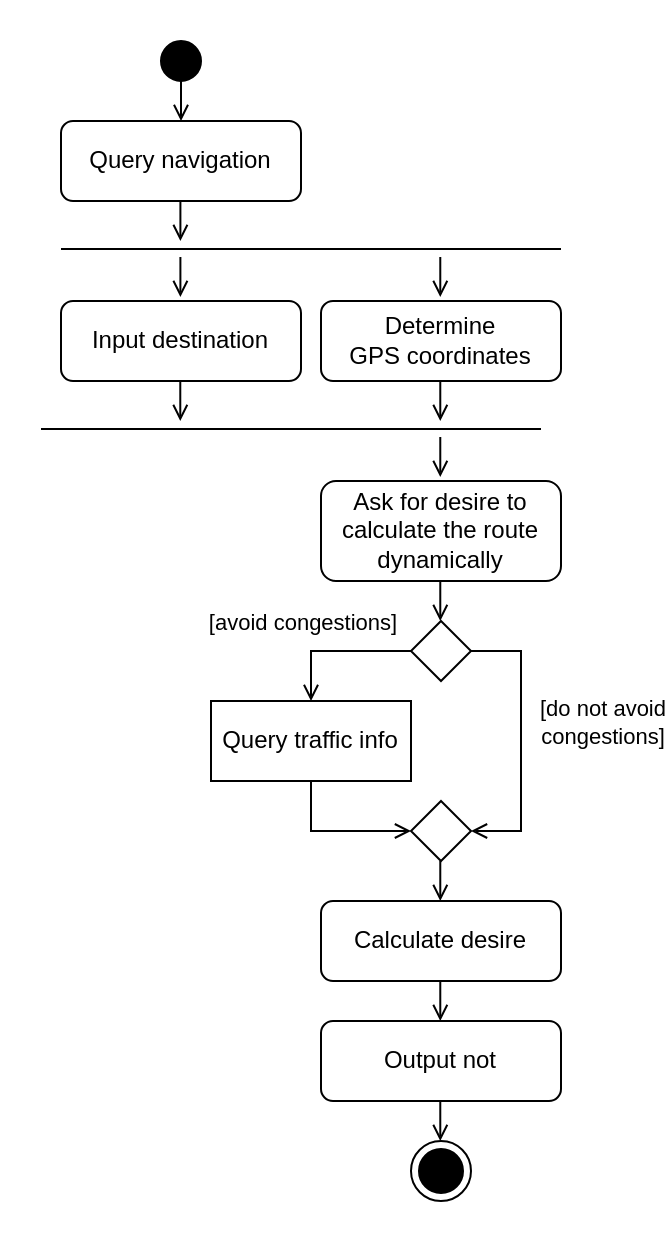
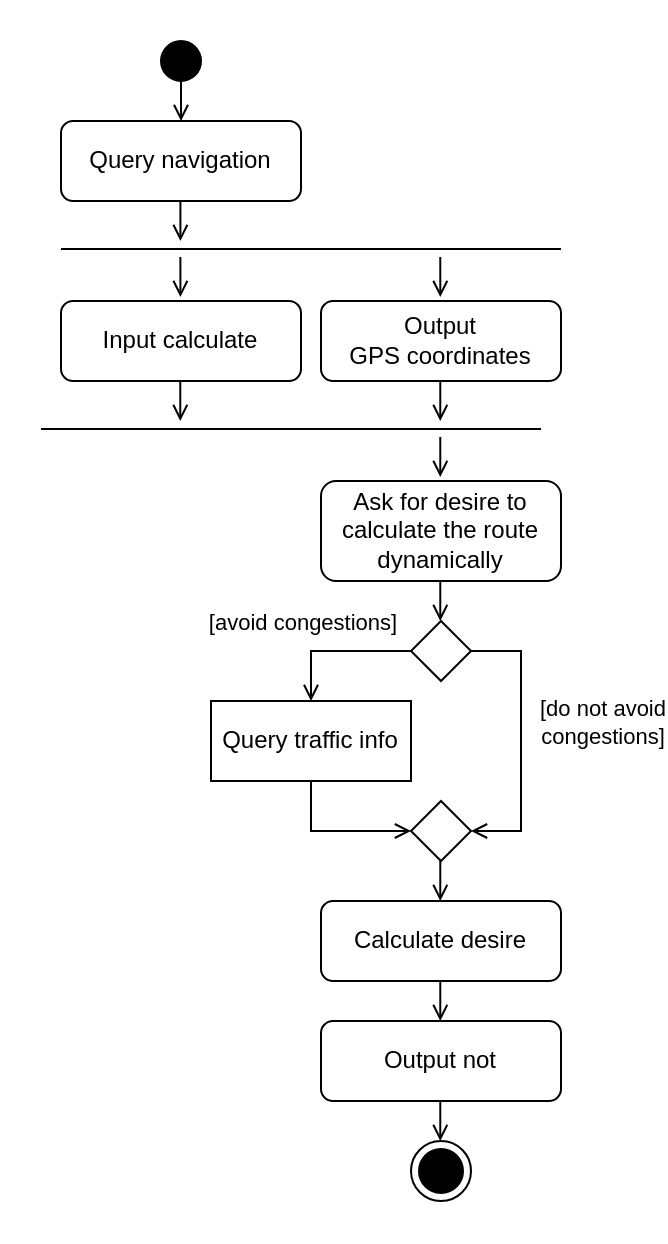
  <mxCell id="0" />
  <mxCell id="1" parent="0" />
  <mxCell id="2" style="edgeStyle=none;rounded=0;orthogonalLoop=1;jettySize=auto;html=1;endArrow=open;endFill=0;" edge="1" parent="1" source="3" target="4"><mxGeometry relative="1" as="geometry" /></mxCell>
  <mxCell id="3" value="" style="ellipse;whiteSpace=wrap;html=1;aspect=fixed;fillColor=#000000;" vertex="1" parent="1"><mxGeometry x="80" y="20" width="20" height="20" as="geometry" /></mxCell>
  <mxCell id="4" value="Query navigation" style="rounded=1;whiteSpace=wrap;html=1;fillColor=#FFFFFF;" vertex="1" parent="1"><mxGeometry x="30" y="60" width="120" height="40" as="geometry" /></mxCell>
- <mxCell id="5" value="Input destination" style="rounded=1;whiteSpace=wrap;html=1;fillColor=#FFFFFF;" vertex="1" parent="1"><mxGeometry x="30" y="150" width="120" height="40" as="geometry" /></mxCell>
- <mxCell id="6" value="Determine&lt;br&gt;GPS coordinates" style="rounded=1;whiteSpace=wrap;html=1;fillColor=#FFFFFF;" vertex="1" parent="1"><mxGeometry x="160" y="150" width="120" height="40" as="geometry" /></mxCell>
+ <mxCell id="5" value="Input calculate" style="rounded=1;whiteSpace=wrap;html=1;fillColor=#FFFFFF;" vertex="1" parent="1"><mxGeometry x="30" y="150" width="120" height="40" as="geometry" /></mxCell>
+ <mxCell id="6" value="Output&lt;br&gt;GPS coordinates" style="rounded=1;whiteSpace=wrap;html=1;fillColor=#FFFFFF;" vertex="1" parent="1"><mxGeometry x="160" y="150" width="120" height="40" as="geometry" /></mxCell>
  <mxCell id="7" value="Ask for desire to calculate the route dynamically" style="rounded=1;whiteSpace=wrap;html=1;fillColor=#FFFFFF;" vertex="1" parent="1"><mxGeometry x="160" y="240" width="120" height="50" as="geometry" /></mxCell>
  <mxCell id="8" style="edgeStyle=none;rounded=0;orthogonalLoop=1;jettySize=auto;html=1;entryX=0;entryY=0.5;entryDx=0;entryDy=0;endArrow=open;endFill=0;" edge="1" parent="1" source="9" target="13"><mxGeometry relative="1" as="geometry"><Array as="points"><mxPoint x="155" y="415" /></Array></mxGeometry></mxCell>
  <mxCell id="9" value="Query traffic info" style="whiteSpace=wrap;html=1;fillColor=#FFFFFF;rounded=0;" vertex="1" parent="1"><mxGeometry x="105" y="350" width="100" height="40" as="geometry" /></mxCell>
  <mxCell id="10" value="Calculate desire" style="rounded=1;whiteSpace=wrap;html=1;fillColor=#FFFFFF;" vertex="1" parent="1"><mxGeometry x="160" y="450" width="120" height="40" as="geometry" /></mxCell>
  <mxCell id="11" value="Output not" style="rounded=1;whiteSpace=wrap;html=1;fillColor=#FFFFFF;" vertex="1" parent="1"><mxGeometry x="160" y="510" width="120" height="40" as="geometry" /></mxCell>
  <mxCell id="12" value="" style="ellipse;html=1;shape=endState;fillColor=#000000;strokeColor=#000000;" vertex="1" parent="1"><mxGeometry x="205" y="570" width="30" height="30" as="geometry" /></mxCell>
  <mxCell id="13" value="" style="rhombus;whiteSpace=wrap;html=1;strokeColor=#000000;fillColor=#FFFFFF;" vertex="1" parent="1"><mxGeometry x="205" y="400" width="30" height="30" as="geometry" /></mxCell>
  <mxCell id="14" style="edgeStyle=none;rounded=0;orthogonalLoop=1;jettySize=auto;html=1;entryX=0.5;entryY=0;entryDx=0;entryDy=0;endArrow=open;endFill=0;" edge="1" parent="1" source="18" target="9"><mxGeometry relative="1" as="geometry"><Array as="points"><mxPoint x="155" y="325" /></Array></mxGeometry></mxCell>
  <mxCell id="15" value="[avoid congestions]" style="edgeLabel;html=1;align=center;verticalAlign=middle;resizable=0;points=[];" vertex="1" connectable="0" parent="14"><mxGeometry x="0.179" y="-2" relative="1" as="geometry"><mxPoint x="-11" y="-13" as="offset" /></mxGeometry></mxCell>
  <mxCell id="16" style="edgeStyle=none;rounded=0;orthogonalLoop=1;jettySize=auto;html=1;entryX=1;entryY=0.5;entryDx=0;entryDy=0;endArrow=open;endFill=0;" edge="1" parent="1" source="18" target="13"><mxGeometry relative="1" as="geometry"><Array as="points"><mxPoint x="260" y="325" /><mxPoint x="260" y="415" /></Array></mxGeometry></mxCell>
  <mxCell id="17" value="[do not avoid &lt;br&gt;congestions]" style="edgeLabel;html=1;align=center;verticalAlign=middle;resizable=0;points=[];" vertex="1" connectable="0" parent="16"><mxGeometry x="-0.33" y="1" relative="1" as="geometry"><mxPoint x="39" y="13" as="offset" /></mxGeometry></mxCell>
  <mxCell id="18" value="" style="rhombus;whiteSpace=wrap;html=1;strokeColor=#000000;fillColor=#FFFFFF;" vertex="1" parent="1"><mxGeometry x="205" y="310" width="30" height="30" as="geometry" /></mxCell>
  <mxCell id="19" value="" style="line;strokeWidth=1;fillColor=none;align=left;verticalAlign=middle;spacingTop=-1;spacingLeft=3;spacingRight=3;rotatable=0;labelPosition=right;points=[];portConstraint=eastwest;" vertex="1" parent="1"><mxGeometry x="30" y="120" width="250" height="8" as="geometry" /></mxCell>
  <mxCell id="20" style="edgeStyle=none;rounded=0;orthogonalLoop=1;jettySize=auto;html=1;endArrow=open;endFill=0;" edge="1" parent="1"><mxGeometry relative="1" as="geometry"><mxPoint x="89.7" y="100" as="sourcePoint" /><mxPoint x="89.7" y="120" as="targetPoint" /></mxGeometry></mxCell>
  <mxCell id="21" style="edgeStyle=none;rounded=0;orthogonalLoop=1;jettySize=auto;html=1;endArrow=open;endFill=0;" edge="1" parent="1"><mxGeometry relative="1" as="geometry"><mxPoint x="89.7" y="128" as="sourcePoint" /><mxPoint x="89.7" y="148" as="targetPoint" /></mxGeometry></mxCell>
  <mxCell id="22" style="edgeStyle=none;rounded=0;orthogonalLoop=1;jettySize=auto;html=1;endArrow=open;endFill=0;" edge="1" parent="1"><mxGeometry relative="1" as="geometry"><mxPoint x="219.64" y="128" as="sourcePoint" /><mxPoint x="219.64" y="148" as="targetPoint" /></mxGeometry></mxCell>
  <mxCell id="23" style="edgeStyle=none;rounded=0;orthogonalLoop=1;jettySize=auto;html=1;endArrow=open;endFill=0;" edge="1" parent="1"><mxGeometry relative="1" as="geometry"><mxPoint x="219.64" y="190" as="sourcePoint" /><mxPoint x="219.64" y="210" as="targetPoint" /></mxGeometry></mxCell>
  <mxCell id="24" value="" style="line;strokeWidth=1;fillColor=none;align=left;verticalAlign=middle;spacingTop=-1;spacingLeft=3;spacingRight=3;rotatable=0;labelPosition=right;points=[];portConstraint=eastwest;" vertex="1" parent="1"><mxGeometry x="20" y="210" width="250" height="8" as="geometry" /></mxCell>
  <mxCell id="25" style="edgeStyle=none;rounded=0;orthogonalLoop=1;jettySize=auto;html=1;endArrow=open;endFill=0;" edge="1" parent="1"><mxGeometry relative="1" as="geometry"><mxPoint x="89.64" y="190" as="sourcePoint" /><mxPoint x="89.64" y="210" as="targetPoint" /></mxGeometry></mxCell>
  <mxCell id="26" style="edgeStyle=none;rounded=0;orthogonalLoop=1;jettySize=auto;html=1;endArrow=open;endFill=0;" edge="1" parent="1"><mxGeometry relative="1" as="geometry"><mxPoint x="219.64" y="218" as="sourcePoint" /><mxPoint x="219.64" y="238" as="targetPoint" /></mxGeometry></mxCell>
  <mxCell id="27" style="edgeStyle=none;rounded=0;orthogonalLoop=1;jettySize=auto;html=1;endArrow=open;endFill=0;" edge="1" parent="1"><mxGeometry relative="1" as="geometry"><mxPoint x="219.64" y="290" as="sourcePoint" /><mxPoint x="219.64" y="310" as="targetPoint" /></mxGeometry></mxCell>
  <mxCell id="28" style="edgeStyle=none;rounded=0;orthogonalLoop=1;jettySize=auto;html=1;endArrow=open;endFill=0;" edge="1" parent="1"><mxGeometry relative="1" as="geometry"><mxPoint x="219.64" y="430" as="sourcePoint" /><mxPoint x="219.64" y="450" as="targetPoint" /></mxGeometry></mxCell>
  <mxCell id="29" style="edgeStyle=none;rounded=0;orthogonalLoop=1;jettySize=auto;html=1;endArrow=open;endFill=0;" edge="1" parent="1"><mxGeometry relative="1" as="geometry"><mxPoint x="219.64" y="550" as="sourcePoint" /><mxPoint x="219.64" y="570" as="targetPoint" /></mxGeometry></mxCell>
  <mxCell id="30" style="edgeStyle=none;rounded=0;orthogonalLoop=1;jettySize=auto;html=1;endArrow=open;endFill=0;" edge="1" parent="1"><mxGeometry relative="1" as="geometry"><mxPoint x="219.64" y="490" as="sourcePoint" /><mxPoint x="219.64" y="510" as="targetPoint" /></mxGeometry></mxCell>
